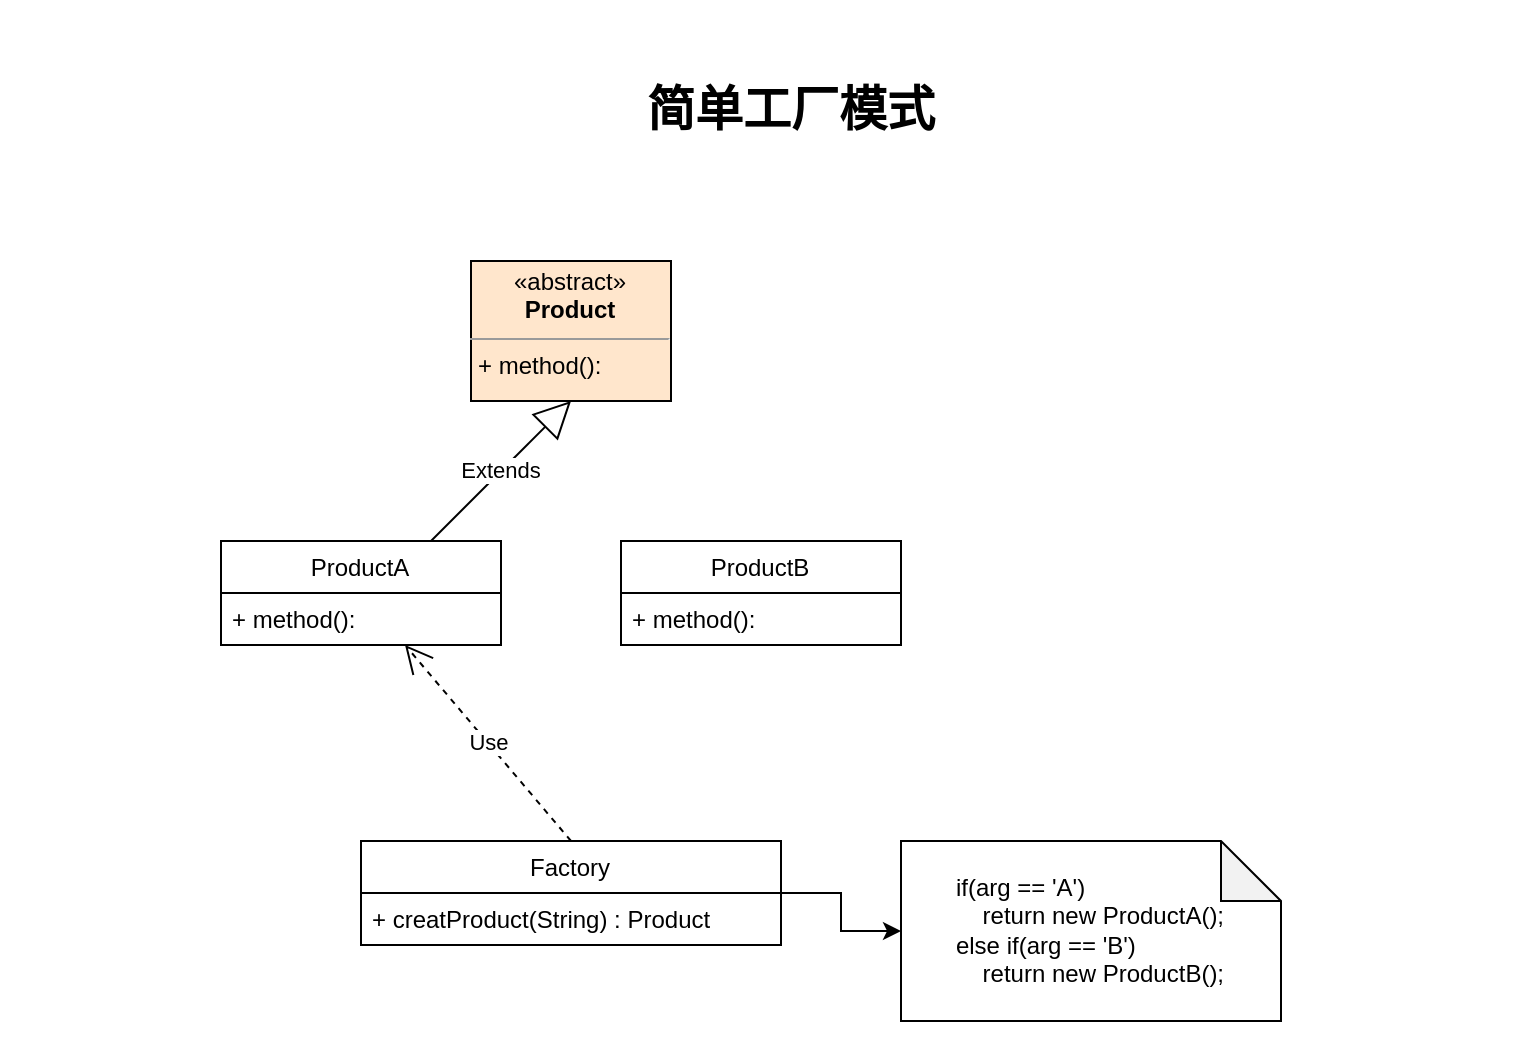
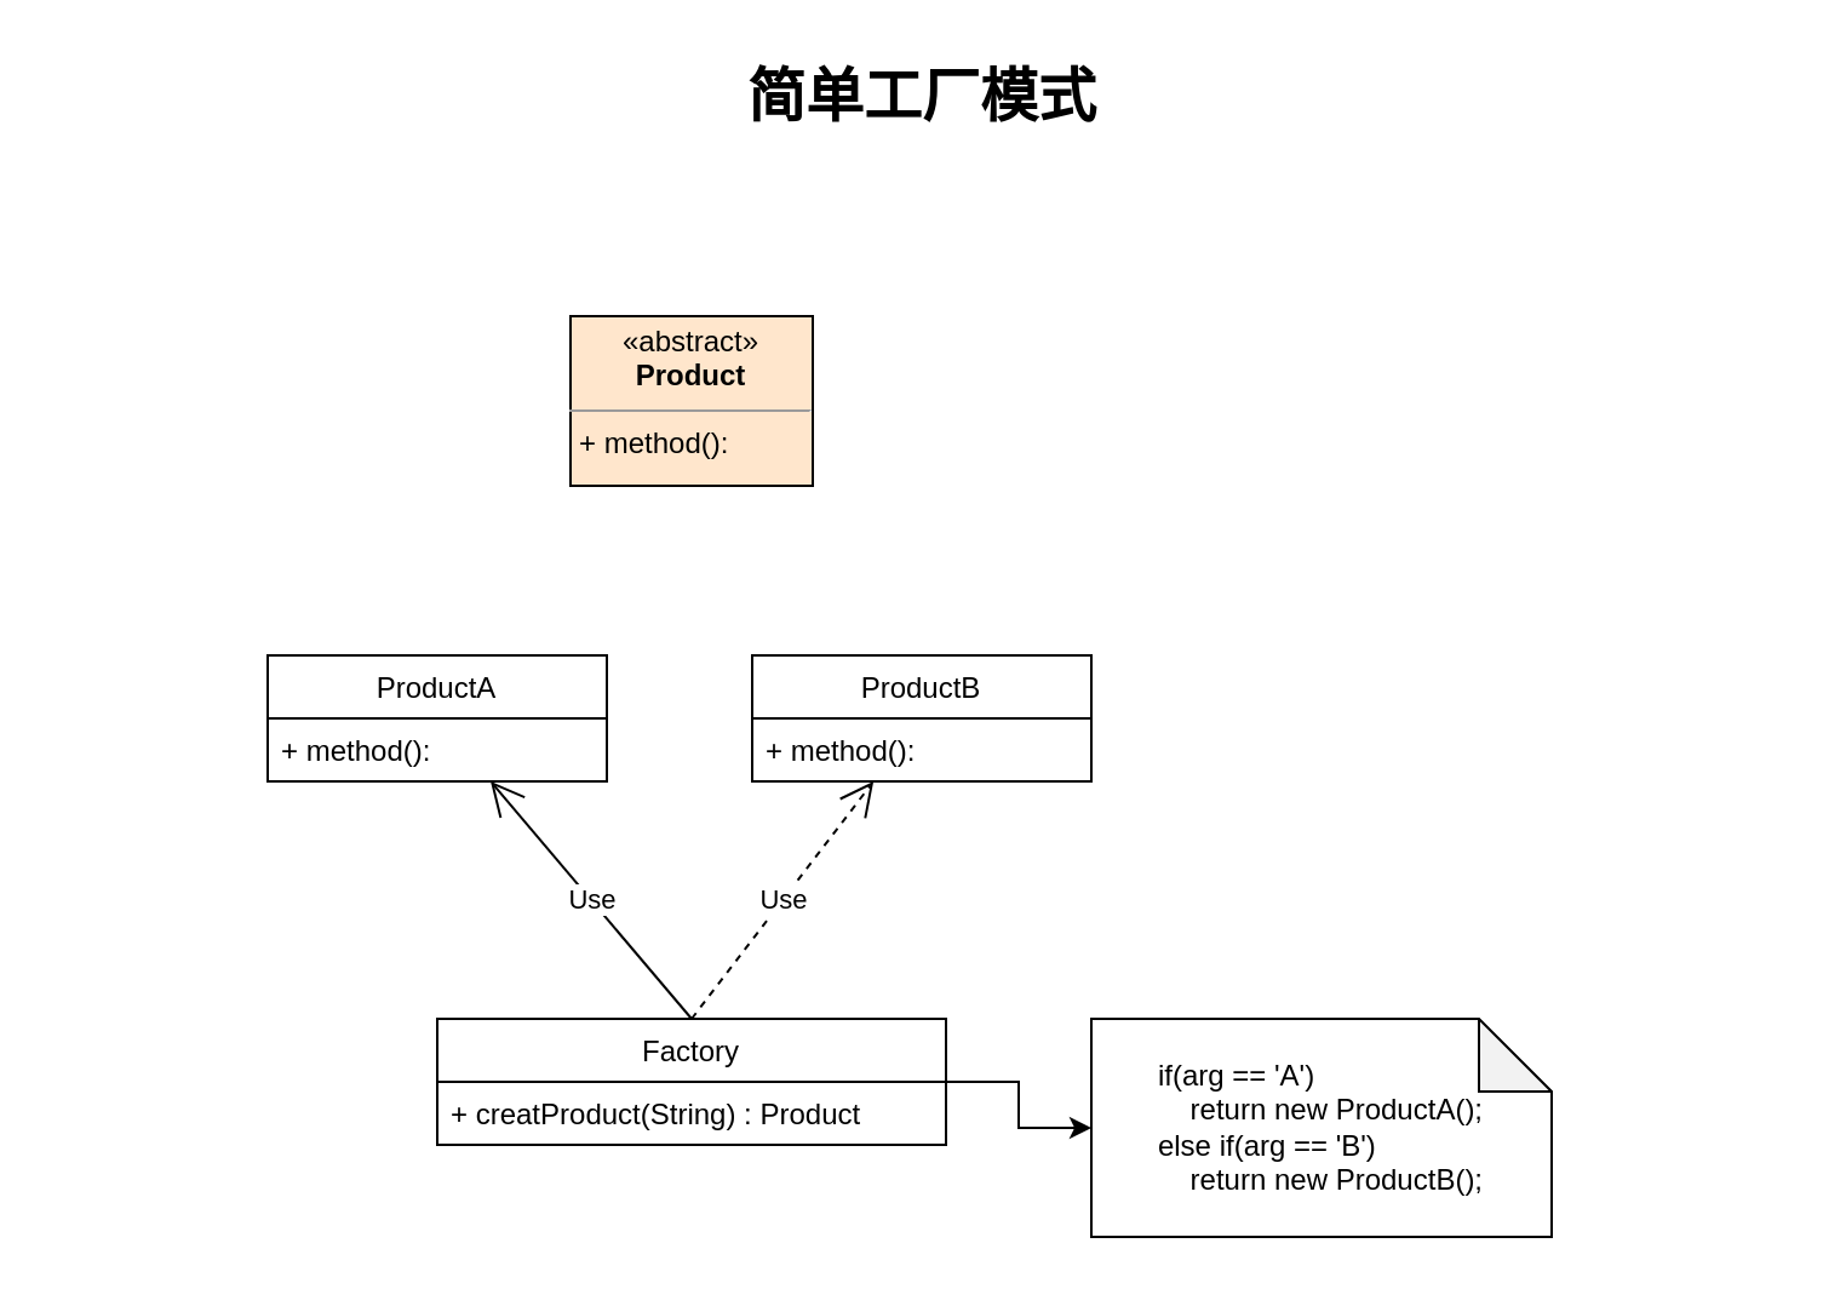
  <mxCell id="0" style=";html=1;" />
  <mxCell id="1" style=";html=1;" parent="0" />
- <mxCell id="2" value="简单工厂模式" style="text;strokeColor=none;fillColor=none;html=1;fontSize=24;fontStyle=1;verticalAlign=middle;align=center;" parent="1" vertex="1"><mxGeometry x="35" y="35" width="720" height="40" as="geometry" /></mxCell>
+ <mxCell id="2" value="简单工厂模式" style="text;strokeColor=none;fillColor=none;html=1;fontSize=24;fontStyle=1;verticalAlign=middle;align=center;" parent="1" vertex="1"><mxGeometry x="20" y="20" width="720" height="40" as="geometry" /></mxCell>
  <mxCell id="3" style="edgeStyle=orthogonalEdgeStyle;rounded=0;orthogonalLoop=1;jettySize=auto;html=1;entryX=0;entryY=0.5;entryDx=0;entryDy=0;entryPerimeter=0;" parent="1" source="4" target="11" edge="1"><mxGeometry relative="1" as="geometry" /></mxCell>
  <mxCell id="4" value="Factory" style="swimlane;fontStyle=0;childLayout=stackLayout;horizontal=1;startSize=26;fillColor=none;horizontalStack=0;resizeParent=1;resizeParentMax=0;resizeLast=0;collapsible=1;marginBottom=0;" parent="1" vertex="1"><mxGeometry x="180" y="420" width="210" height="52" as="geometry"><mxRectangle x="450" y="300" width="70" height="26" as="alternateBounds" /></mxGeometry></mxCell>
  <mxCell id="5" value="+ creatProduct(String) : Product " style="text;strokeColor=none;fillColor=none;align=left;verticalAlign=top;spacingLeft=4;spacingRight=4;overflow=hidden;rotatable=0;points=[[0,0.5],[1,0.5]];portConstraint=eastwest;" parent="4" vertex="1"><mxGeometry y="26" width="210" height="26" as="geometry" /></mxCell>
  <mxCell id="6" value="&lt;p style=&quot;margin: 0px ; margin-top: 4px ; text-align: center&quot;&gt;«abstract»&lt;br&gt;&lt;b&gt;Product&lt;/b&gt;&lt;/p&gt;&lt;hr size=&quot;1&quot;&gt;&lt;p style=&quot;margin: 0px ; margin-left: 4px&quot;&gt;+ method():&amp;nbsp;&lt;/p&gt;" style="verticalAlign=top;align=left;overflow=fill;fontSize=12;fontFamily=Helvetica;html=1;fillColor=#ffe6cc;" parent="1" vertex="1"><mxGeometry x="235" y="130" width="100" height="70" as="geometry" /></mxCell>
  <mxCell id="7" value="ProductA" style="swimlane;fontStyle=0;childLayout=stackLayout;horizontal=1;startSize=26;fillColor=none;horizontalStack=0;resizeParent=1;resizeParentMax=0;resizeLast=0;collapsible=1;marginBottom=0;" parent="1" vertex="1"><mxGeometry x="110" y="270" width="140" height="52" as="geometry" /></mxCell>
  <mxCell id="8" value="+ method():" style="text;strokeColor=none;fillColor=none;align=left;verticalAlign=top;spacingLeft=4;spacingRight=4;overflow=hidden;rotatable=0;points=[[0,0.5],[1,0.5]];portConstraint=eastwest;" parent="7" vertex="1"><mxGeometry y="26" width="140" height="26" as="geometry" /></mxCell>
  <mxCell id="9" value="ProductB" style="swimlane;fontStyle=0;childLayout=stackLayout;horizontal=1;startSize=26;fillColor=none;horizontalStack=0;resizeParent=1;resizeParentMax=0;resizeLast=0;collapsible=1;marginBottom=0;" parent="1" vertex="1"><mxGeometry x="310" y="270" width="140" height="52" as="geometry" /></mxCell>
  <mxCell id="10" value="+ method():" style="text;strokeColor=none;fillColor=none;align=left;verticalAlign=top;spacingLeft=4;spacingRight=4;overflow=hidden;rotatable=0;points=[[0,0.5],[1,0.5]];portConstraint=eastwest;" parent="9" vertex="1"><mxGeometry y="26" width="140" height="26" as="geometry" /></mxCell>
  <mxCell id="11" value="&lt;div style=&quot;text-align: left&quot;&gt;&lt;span&gt;if(arg == 'A')&lt;/span&gt;&lt;/div&gt;&lt;div style=&quot;text-align: left&quot;&gt;&lt;span&gt;&amp;nbsp; &amp;nbsp; return new ProductA();&lt;/span&gt;&lt;/div&gt;&lt;div style=&quot;text-align: left&quot;&gt;&lt;div&gt;else if(arg == 'B')&lt;/div&gt;&lt;div&gt;&amp;nbsp; &amp;nbsp; return new ProductB();&lt;/div&gt;&lt;/div&gt;" style="shape=note;whiteSpace=wrap;html=1;backgroundOutline=1;darkOpacity=0.05;" parent="1" vertex="1"><mxGeometry x="450" y="420" width="190" height="90" as="geometry" /></mxCell>
- <mxCell id="12" value="Extends" style="endArrow=block;endSize=16;endFill=0;html=1;entryX=0.5;entryY=1;entryDx=0;entryDy=0;exitX=0.75;exitY=0;exitDx=0;exitDy=0;" parent="1" source="7" target="6" edge="1"><mxGeometry width="160" relative="1" as="geometry"><mxPoint x="150" y="220" as="sourcePoint" /><mxPoint x="310" y="220" as="targetPoint" /></mxGeometry></mxCell>
- <mxCell id="14" value="Use" style="endArrow=open;endSize=12;dashed=1;html=1;exitX=0.5;exitY=0;exitDx=0;exitDy=0;" parent="1" source="4" target="7" edge="1"><mxGeometry width="160" relative="1" as="geometry"><mxPoint x="300" y="440" as="sourcePoint" /><mxPoint x="388.6" y="331.662" as="targetPoint" /></mxGeometry></mxCell>
+ <mxCell id="13" value="Use" style="endArrow=open;endSize=12;dashed=1;html=1;exitX=0.5;exitY=0;exitDx=0;exitDy=0;" parent="1" source="4" target="9" edge="1"><mxGeometry width="160" relative="1" as="geometry"><mxPoint x="230" y="330" as="sourcePoint" /><mxPoint x="400" y="360" as="targetPoint" /></mxGeometry></mxCell>
+ <mxCell id="14" value="Use" style="endArrow=open;endSize=12;dashed=0;html=1;exitX=0.5;exitY=0;exitDx=0;exitDy=0;" parent="1" source="4" target="7" edge="1"><mxGeometry width="160" relative="1" as="geometry"><mxPoint x="300" y="440" as="sourcePoint" /><mxPoint x="388.6" y="331.662" as="targetPoint" /></mxGeometry></mxCell>
